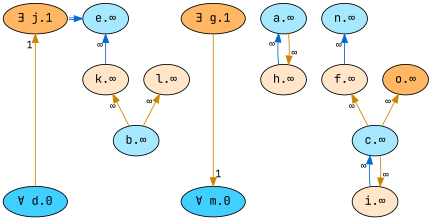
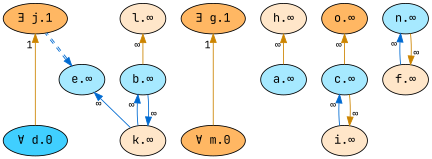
  digraph {
    fontname="JetBrains Mono"
    rankdir=TB
    node [fillcolor="#a6e9ff" fontname="JetBrains Mono" fontsize=14 style=filled]
    edge [color="#cc8400" dir=back fontname="JetBrains Mono" fontsize=12 labeldistance=1.5 style=solid taillabel="∞"]
    n1 [fillcolor="#40cfff" label="∀ d.0"]
-   n2 [fillcolor="#40cfff" label="∀ m.0"]
+   n2 [fillcolor="#ffb763" label="∀ m.0"]
    n3 [fillcolor="#ffb763" label="∃ g.1"]
    n4 [fillcolor="#ffb763" label="∃ j.1"]
    n5 [label="a.∞"]
    n6 [fillcolor="#ffe6c9" label="h.∞"]
    n7 [label="b.∞"]
    n8 [fillcolor="#ffe6c9" label="k.∞"]
    n9 [label="c.∞"]
    n10 [fillcolor="#ffe6c9" label="i.∞"]
    n11 [label="e.∞"]
    n12 [label="n.∞"]
    n13 [fillcolor="#ffe6c9" label="f.∞"]
    n14 [fillcolor="#ffe6c9" label="l.∞"]
    n15 [fillcolor="#ffb763" label="o.∞"]
    subgraph sub_1 {
      rank=max
      n1
      n2
    }
    subgraph sub_2 {
      rank=min
      n3
      n4
    }
-   n2 -> n3 [taillabel=1]
+   n3 -> n2 [taillabel=1]
    n4 -> n1 [taillabel=1]
-   n5 -> n6 [color="#006ad1"]
    n6 -> n5
-   n8 -> n7
+   n7 -> n8 [color="#006ad1"]
+   n8 -> n7 [color="#006ad1"]
    n9 -> n10 [color="#006ad1"]
    n10 -> n9
    n11 -> n4 [color="#006ad1:#006ad1" constraint=false style=dashed taillabel=""]
    n11 -> n8 [color="#006ad1"]
    n12 -> n13 [color="#006ad1"]
-   n13 -> n9
+   n13 -> n12
    n14 -> n7
    n15 -> n9
  }
